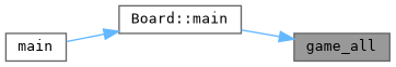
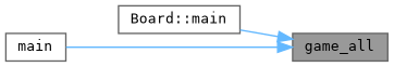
  digraph {
    fontname="DejaVu Sans Mono"
    rankdir=RL
    node [color=grey40 fillcolor=white fontname="DejaVu Sans Mono" fontsize=10 shape=box style=filled]
    edge [color=steelblue1 dir=back fontname="DejaVu Sans Mono" fontsize=10 labelfontname=Helvetica labelfontsize=10 style=solid]
    n1 [color=gray40 fillcolor=grey60 fontcolor=black height=0.2 label=game_all width=0.4]
    n2 [height=0.2 label="Board::main" width=0.4]
    n3 [height=0.2 label=main width=0.4]
    n1 -> n2
-   n2 -> n3
+   n1 -> n3
  }
